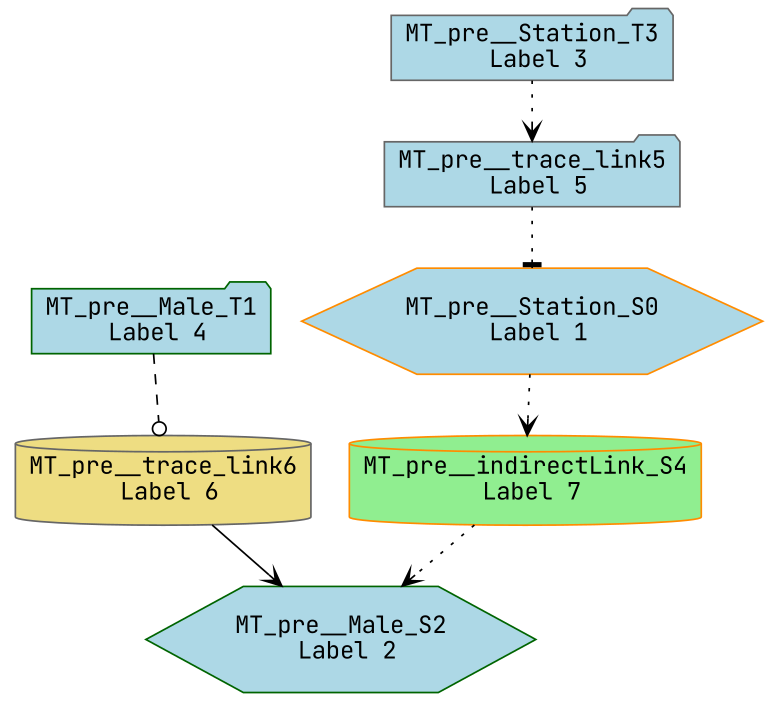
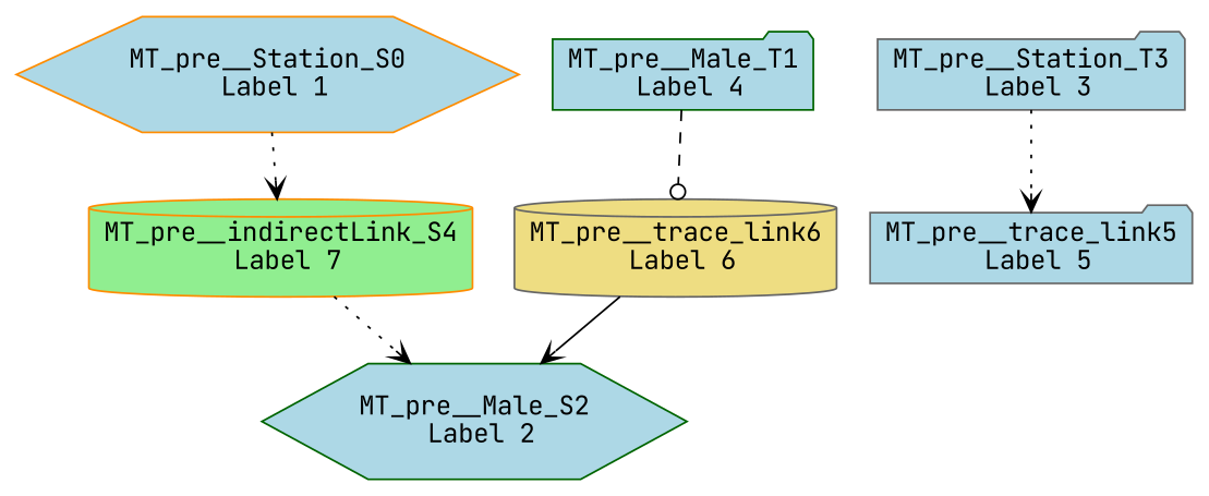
  digraph {
    fontname="JetBrains Mono"
    node [color=gray40 fillcolor=lightblue fontname="JetBrains Mono" shape=folder style=filled]
    edge [arrowhead=vee fontname="JetBrains Mono" style=dotted]
    "MT_pre__Station_S0\n Label 1" [color=darkorange shape=hexagon]
    "MT_pre__indirectLink_S4\n Label 7" [color=darkorange fillcolor=lightgreen shape=cylinder]
    "MT_pre__Male_S2\n Label 2" [color=darkgreen shape=hexagon]
    "MT_pre__Male_T1\n Label 4" [color=darkgreen]
    "MT_pre__trace_link6\n Label 6" [fillcolor=lightgoldenrod shape=cylinder]
    "MT_pre__Station_T3\n Label 3"
    "MT_pre__trace_link5\n Label 5"
    "MT_pre__Station_S0\n Label 1" -> "MT_pre__indirectLink_S4\n Label 7"
    "MT_pre__indirectLink_S4\n Label 7" -> "MT_pre__Male_S2\n Label 2"
    "MT_pre__Male_T1\n Label 4" -> "MT_pre__trace_link6\n Label 6" [arrowhead=odot style=dashed]
    "MT_pre__trace_link6\n Label 6" -> "MT_pre__Male_S2\n Label 2" [style=solid]
    "MT_pre__Station_T3\n Label 3" -> "MT_pre__trace_link5\n Label 5"
-   "MT_pre__trace_link5\n Label 5" -> "MT_pre__Station_S0\n Label 1" [arrowhead=tee]
  }
